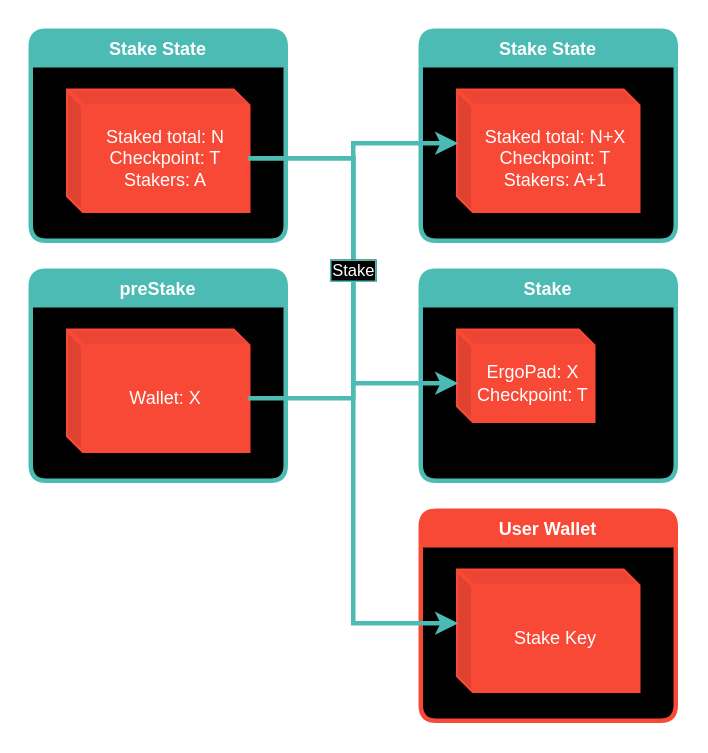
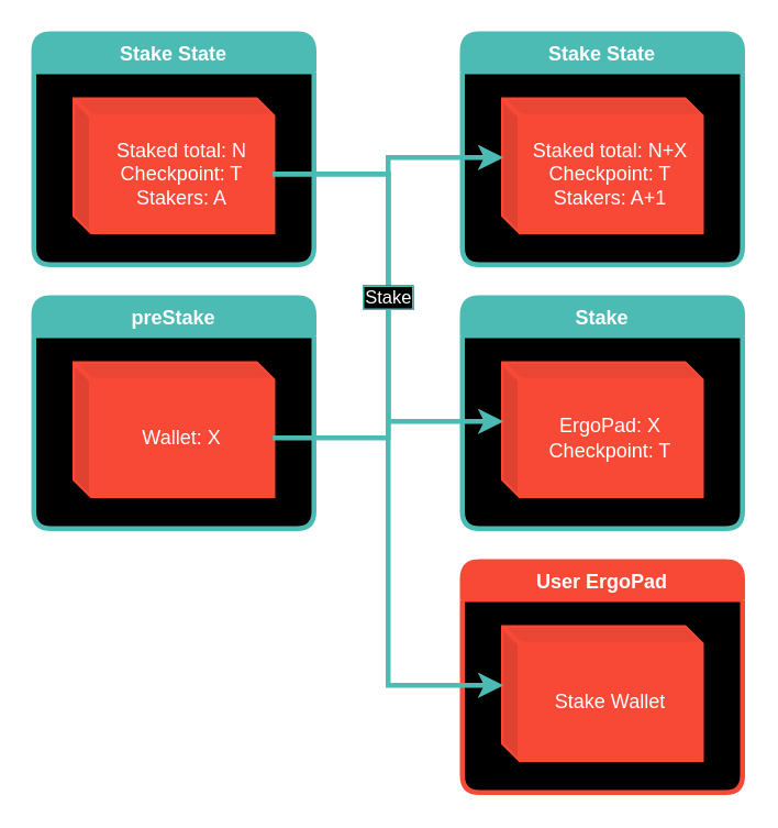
  <mxCell id="0" />
  <mxCell id="1" parent="0" />
  <mxCell id="2" value="preStake" style="swimlane;container=1;collapsible=0;fillColor=#4CBBB4;swimlaneLine=1;rounded=1;swimlaneFillColor=#000000;fontColor=#FFFFFF;labelBorderColor=none;strokeColor=#4CBBB4;strokeWidth=3;" parent="1" vertex="1"><mxGeometry x="20" y="180" width="170" height="140" as="geometry" /></mxCell>
  <mxCell id="3" value="Wallet: X" style="shape=cube;whiteSpace=wrap;html=1;boundedLbl=1;backgroundOutline=1;darkOpacity=0.05;darkOpacity2=0.1;rounded=1;labelBorderColor=none;fontColor=#FFFFFF;strokeColor=#F84936;strokeWidth=3;fillColor=#F84936;size=10;" parent="2" vertex="1"><mxGeometry x="25" y="40" width="120" height="80" as="geometry" /></mxCell>
  <mxCell id="4" value="Stake" style="swimlane;container=1;collapsible=0;fillColor=#4CBBB4;swimlaneLine=1;rounded=1;swimlaneFillColor=#000000;fontColor=#FFFFFF;labelBorderColor=none;strokeColor=#4CBBB4;strokeWidth=3;" parent="1" vertex="1"><mxGeometry x="280" y="180" width="170" height="140" as="geometry" /></mxCell>
- <mxCell id="5" value="ErgoPad: X&lt;br&gt;Checkpoint: T" style="shape=cube;whiteSpace=wrap;html=1;boundedLbl=1;backgroundOutline=1;darkOpacity=0.05;darkOpacity2=0.1;rounded=1;labelBorderColor=none;fontColor=#FFFFFF;strokeColor=#F84936;strokeWidth=3;fillColor=#F84936;size=10;" parent="4" vertex="1"><mxGeometry x="25" y="40" width="90" height="60" as="geometry" /></mxCell>
+ <mxCell id="5" value="ErgoPad: X&lt;br&gt;Checkpoint: T" style="shape=cube;whiteSpace=wrap;html=1;boundedLbl=1;backgroundOutline=1;darkOpacity=0.05;darkOpacity2=0.1;rounded=1;labelBorderColor=none;fontColor=#FFFFFF;strokeColor=#F84936;strokeWidth=3;fillColor=#F84936;size=10;" parent="4" vertex="1"><mxGeometry x="25" y="40" width="120" height="80" as="geometry" /></mxCell>
  <mxCell id="6" value="Stake State" style="swimlane;container=1;collapsible=0;fillColor=#4CBBB4;swimlaneLine=1;rounded=1;swimlaneFillColor=#000000;fontColor=#FFFFFF;labelBorderColor=none;strokeColor=#4CBBB4;strokeWidth=3;" parent="1" vertex="1"><mxGeometry x="20" y="20" width="170" height="140" as="geometry" /></mxCell>
  <mxCell id="7" value="Staked total: N&lt;br&gt;Checkpoint: T&lt;br&gt;Stakers: A" style="shape=cube;whiteSpace=wrap;html=1;boundedLbl=1;backgroundOutline=1;darkOpacity=0.05;darkOpacity2=0.1;rounded=1;labelBorderColor=none;fontColor=#FFFFFF;strokeColor=#F84936;strokeWidth=3;fillColor=#F84936;size=10;" parent="6" vertex="1"><mxGeometry x="25" y="40" width="120" height="80" as="geometry" /></mxCell>
  <mxCell id="8" value="Stake State" style="swimlane;container=1;collapsible=0;fillColor=#4CBBB4;swimlaneLine=1;rounded=1;swimlaneFillColor=#000000;fontColor=#FFFFFF;labelBorderColor=none;strokeColor=#4CBBB4;strokeWidth=3;" parent="1" vertex="1"><mxGeometry x="280" y="20" width="170" height="140" as="geometry" /></mxCell>
  <mxCell id="9" value="Staked total: N+X&lt;br&gt;Checkpoint: T&lt;br&gt;Stakers: A+1" style="shape=cube;whiteSpace=wrap;html=1;boundedLbl=1;backgroundOutline=1;darkOpacity=0.05;darkOpacity2=0.1;rounded=1;labelBorderColor=none;fontColor=#FFFFFF;strokeColor=#F84936;strokeWidth=3;fillColor=#F84936;size=10;" parent="8" vertex="1"><mxGeometry x="25" y="40" width="120" height="80" as="geometry" /></mxCell>
  <mxCell id="10" style="edgeStyle=orthogonalEdgeStyle;rounded=0;orthogonalLoop=1;jettySize=auto;html=1;exitX=0;exitY=0;exitDx=120;exitDy=45;exitPerimeter=0;entryX=0;entryY=0;entryDx=0;entryDy=35;entryPerimeter=0;startArrow=none;startFill=0;endArrow=classic;endFill=1;labelBackgroundColor=#000000;strokeColor=#4CBBB4;fontColor=#FFFFFF;strokeWidth=3;labelBorderColor=#4CBBB4;" parent="1" source="7" target="5" edge="1"><mxGeometry relative="1" as="geometry" /></mxCell>
- <mxCell id="11" value="User Wallet" style="swimlane;container=1;collapsible=0;fillColor=#F84936;swimlaneLine=1;rounded=1;swimlaneFillColor=#000000;fontColor=#FFFFFF;labelBorderColor=none;strokeColor=#F84936;strokeWidth=3;" vertex="1" parent="1"><mxGeometry x="280" y="340" width="170" height="140" as="geometry" /></mxCell>
- <mxCell id="12" value="Stake Key" style="shape=cube;whiteSpace=wrap;html=1;boundedLbl=1;backgroundOutline=1;darkOpacity=0.05;darkOpacity2=0.1;rounded=1;labelBorderColor=none;fontColor=#FFFFFF;strokeColor=#F84936;strokeWidth=3;fillColor=#F84936;size=10;" vertex="1" parent="11"><mxGeometry x="25" y="40" width="120" height="80" as="geometry" /></mxCell>
+ <mxCell id="11" value="User ErgoPad" style="swimlane;container=1;collapsible=0;fillColor=#F84936;swimlaneLine=1;rounded=1;swimlaneFillColor=#000000;fontColor=#FFFFFF;labelBorderColor=none;strokeColor=#F84936;strokeWidth=3;" vertex="1" parent="1"><mxGeometry x="280" y="340" width="170" height="140" as="geometry" /></mxCell>
+ <mxCell id="12" value="Stake Wallet" style="shape=cube;whiteSpace=wrap;html=1;boundedLbl=1;backgroundOutline=1;darkOpacity=0.05;darkOpacity2=0.1;rounded=1;labelBorderColor=none;fontColor=#FFFFFF;strokeColor=#F84936;strokeWidth=3;fillColor=#F84936;size=10;" vertex="1" parent="11"><mxGeometry x="25" y="40" width="120" height="80" as="geometry" /></mxCell>
  <mxCell id="13" style="edgeStyle=orthogonalEdgeStyle;rounded=0;orthogonalLoop=1;jettySize=auto;html=1;exitX=0;exitY=0;exitDx=120;exitDy=45;exitPerimeter=0;entryX=0;entryY=0;entryDx=0;entryDy=35;entryPerimeter=0;startArrow=none;startFill=0;endArrow=classic;endFill=1;labelBackgroundColor=#000000;strokeColor=#4CBBB4;fontColor=#FFFFFF;strokeWidth=3;labelBorderColor=#4CBBB4;" edge="1" parent="1" source="7" target="12"><mxGeometry relative="1" as="geometry"><mxPoint x="175" y="115" as="sourcePoint" /><mxPoint x="315" y="265" as="targetPoint" /></mxGeometry></mxCell>
  <mxCell id="14" value="Stake" style="edgeStyle=orthogonalEdgeStyle;rounded=0;orthogonalLoop=1;jettySize=auto;html=1;exitX=0;exitY=0;exitDx=120;exitDy=45;exitPerimeter=0;entryX=0;entryY=0;entryDx=0;entryDy=35;entryPerimeter=0;startArrow=none;startFill=0;endArrow=classic;endFill=1;strokeColor=#4CBBB4;strokeWidth=3;labelBorderColor=#4CBBB4;fontColor=#FFFFFF;labelBackgroundColor=#000000;" parent="1" source="3" target="9" edge="1"><mxGeometry relative="1" as="geometry" /></mxCell>
